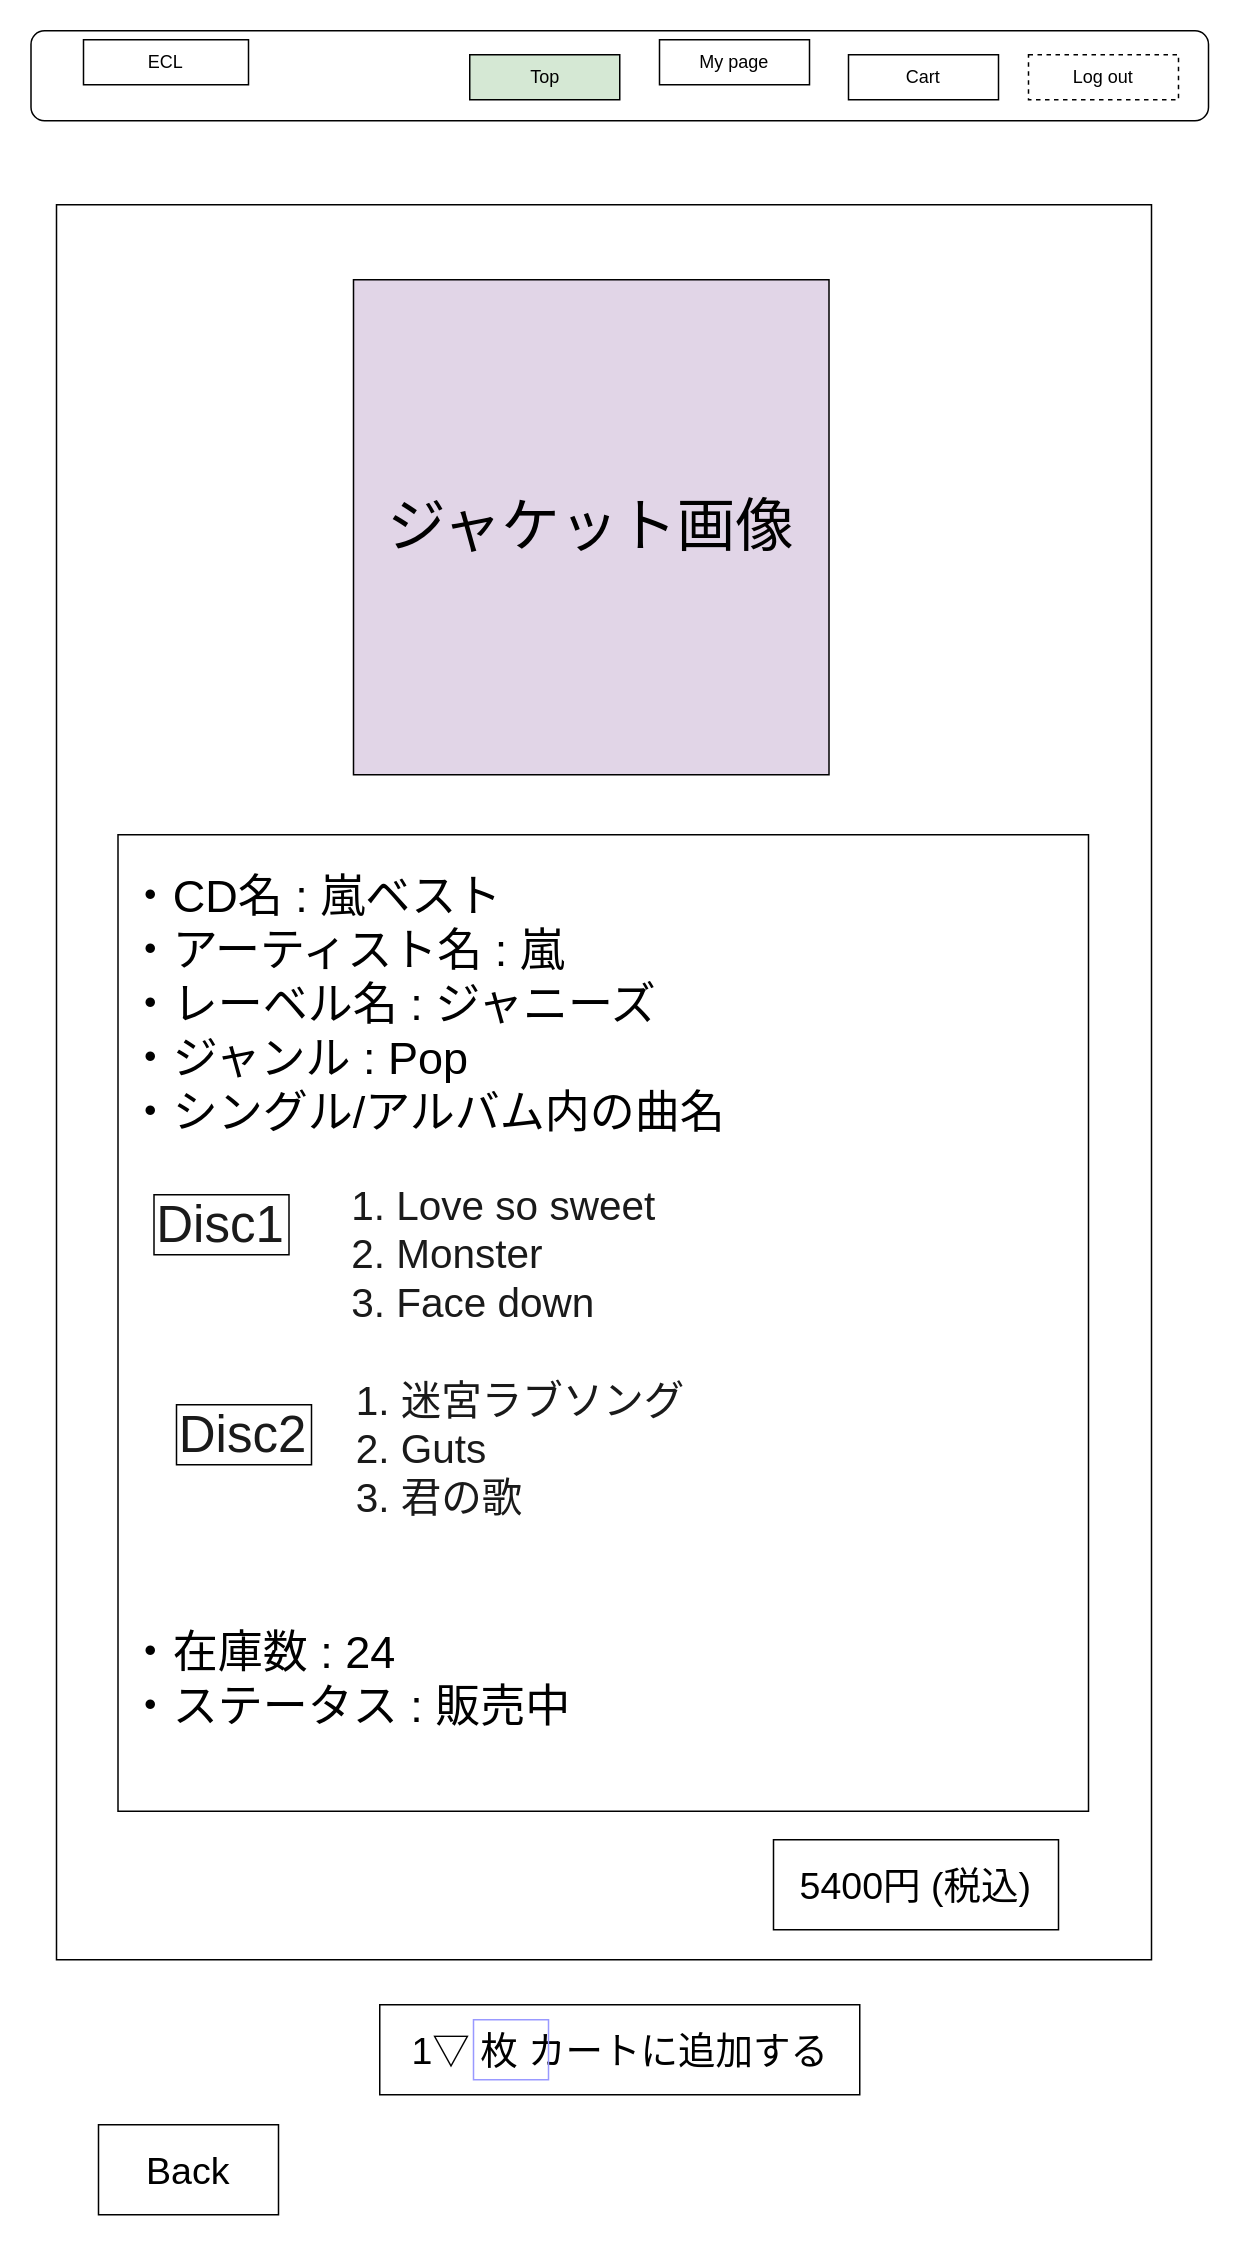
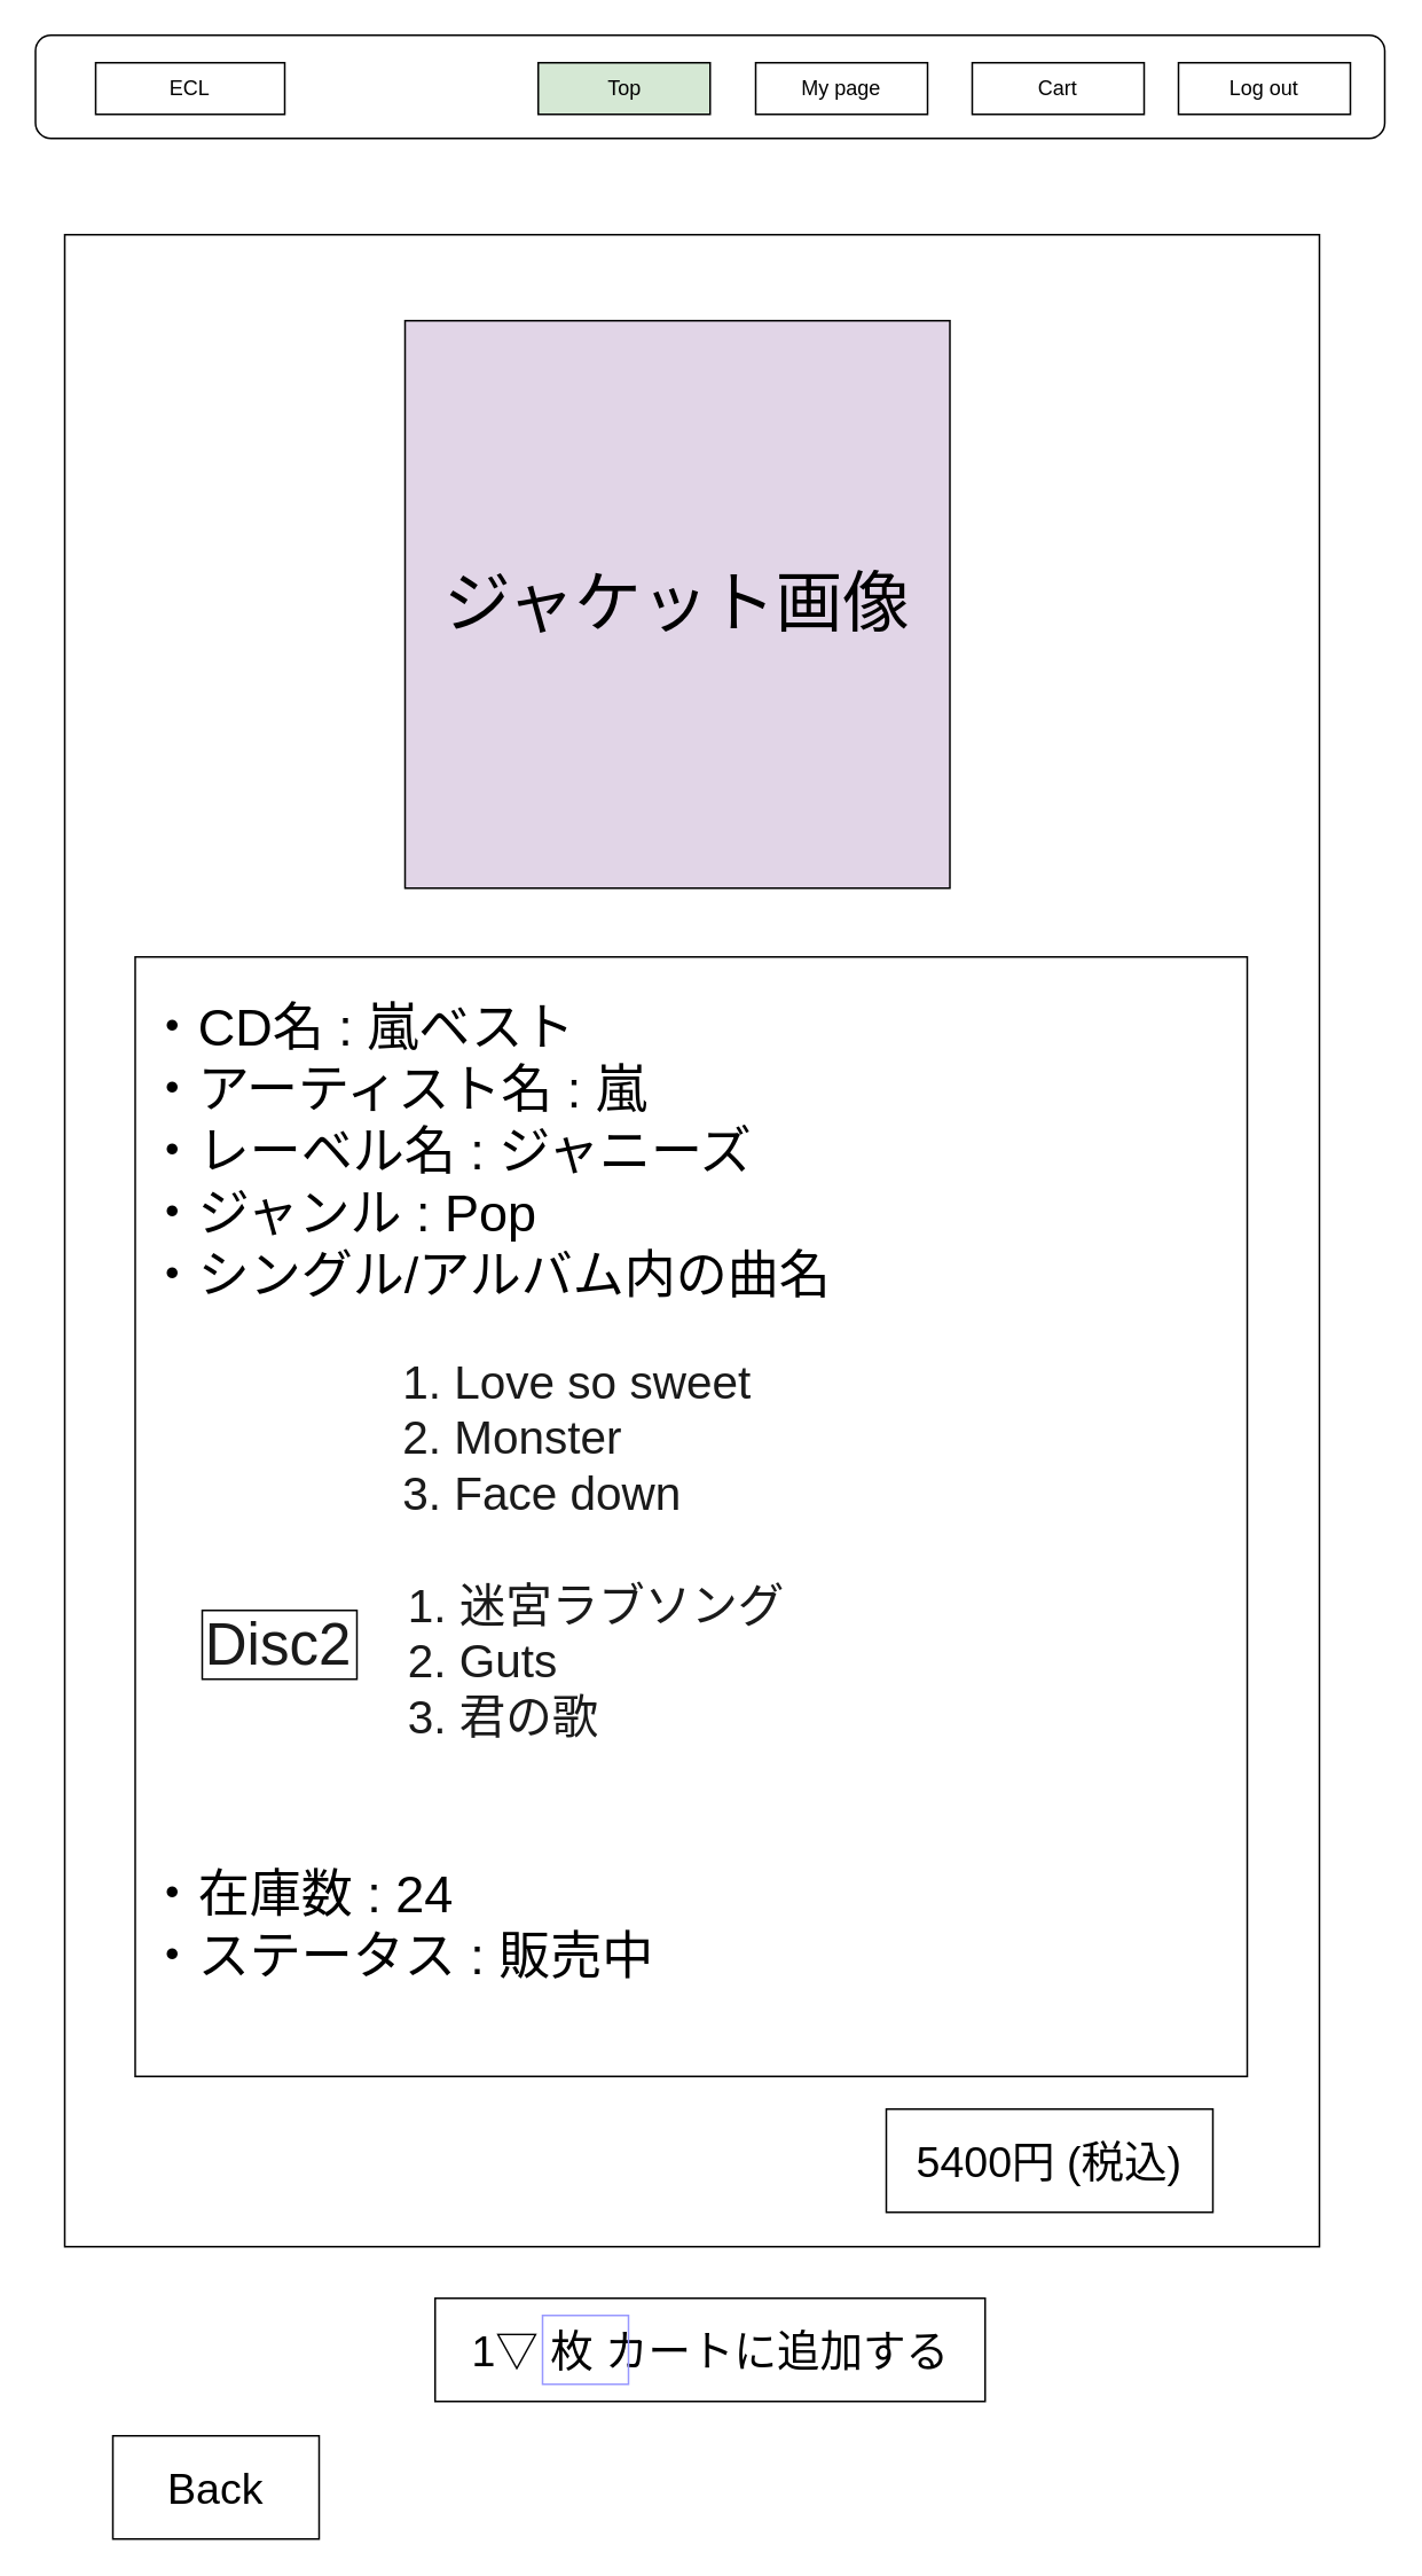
  <mxCell id="0" />
  <mxCell id="1" parent="0" />
  <mxCell id="2" value="" style="rounded=0;whiteSpace=wrap;html=1;" parent="1" vertex="1"><mxGeometry x="37" y="136" width="730" height="1170" as="geometry" /></mxCell>
  <mxCell id="3" value="&lt;font style=&quot;font-size: 39px&quot;&gt;ジャケット画像&lt;/font&gt;" style="rounded=0;whiteSpace=wrap;html=1;fillColor=#e1d5e7;" parent="1" vertex="1"><mxGeometry x="235" y="186" width="317" height="330" as="geometry" /></mxCell>
  <mxCell id="4" value="&lt;span style=&quot;font-size: 25px&quot;&gt;1▽ 枚 カートに追加する&lt;/span&gt;" style="rounded=0;whiteSpace=wrap;html=1;" parent="1" vertex="1"><mxGeometry x="252.5" y="1336" width="320" height="60" as="geometry" /></mxCell>
  <mxCell id="5" value="" style="rounded=1;whiteSpace=wrap;html=1;" parent="1" vertex="1"><mxGeometry x="20" y="20" width="785" height="60" as="geometry" /></mxCell>
- <mxCell id="6" value="ECL" style="rounded=0;whiteSpace=wrap;html=1;" parent="1" vertex="1"><mxGeometry x="55" y="26" width="110" height="30" as="geometry" /></mxCell>
+ <mxCell id="6" value="ECL" style="rounded=0;whiteSpace=wrap;html=1;" parent="1" vertex="1"><mxGeometry x="55" y="36" width="110" height="30" as="geometry" /></mxCell>
  <mxCell id="7" value="Top" style="rounded=0;whiteSpace=wrap;html=1;fillColor=#d5e8d4;" parent="1" vertex="1"><mxGeometry x="312.5" y="36" width="100" height="30" as="geometry" /></mxCell>
  <mxCell id="8" value="Cart" style="rounded=0;whiteSpace=wrap;html=1;" parent="1" vertex="1"><mxGeometry x="565" y="36" width="100" height="30" as="geometry" /></mxCell>
- <mxCell id="9" value="Log out" style="rounded=0;whiteSpace=wrap;html=1;dashed=1;" parent="1" vertex="1"><mxGeometry x="685" y="36" width="100" height="30" as="geometry" /></mxCell>
- <mxCell id="10" value="My page" style="rounded=0;whiteSpace=wrap;html=1;" parent="1" vertex="1"><mxGeometry x="439" y="26" width="100" height="30" as="geometry" /></mxCell>
+ <mxCell id="9" value="Log out" style="rounded=0;whiteSpace=wrap;html=1;" parent="1" vertex="1"><mxGeometry x="685" y="36" width="100" height="30" as="geometry" /></mxCell>
+ <mxCell id="10" value="My page" style="rounded=0;whiteSpace=wrap;html=1;" parent="1" vertex="1"><mxGeometry x="439" y="36" width="100" height="30" as="geometry" /></mxCell>
  <mxCell id="11" value="&lt;font style=&quot;font-size: 25px&quot;&gt;Back&lt;/font&gt;" style="rounded=0;whiteSpace=wrap;html=1;" parent="1" vertex="1"><mxGeometry x="65" y="1416" width="120" height="60" as="geometry" /></mxCell>
  <mxCell id="12" value="&lt;p style=&quot;line-height: 160%&quot;&gt;&lt;/p&gt;&lt;div style=&quot;text-align: left ; font-size: 30px&quot;&gt;&lt;span&gt;&lt;font style=&quot;font-size: 30px&quot;&gt;・CD名 : 嵐ベスト&amp;nbsp;&lt;/font&gt;&lt;/span&gt;&lt;/div&gt;&lt;div style=&quot;text-align: left ; font-size: 30px&quot;&gt;&lt;span&gt;&lt;font style=&quot;font-size: 30px&quot;&gt;・アーティスト名 : 嵐&lt;/font&gt;&lt;/span&gt;&lt;/div&gt;&lt;div style=&quot;text-align: left ; font-size: 30px&quot;&gt;&lt;span&gt;&lt;font style=&quot;font-size: 30px&quot;&gt;・レーベル名 : ジャニーズ&lt;/font&gt;&lt;/span&gt;&lt;/div&gt;&lt;div style=&quot;text-align: left ; font-size: 30px&quot;&gt;&lt;span&gt;&lt;font style=&quot;font-size: 30px&quot;&gt;・ジャンル : Pop&lt;/font&gt;&lt;/span&gt;&lt;/div&gt;&lt;div style=&quot;text-align: left ; font-size: 30px&quot;&gt;&lt;span&gt;&lt;font style=&quot;font-size: 30px&quot;&gt;・シングル/アルバム内の曲名&lt;/font&gt;&lt;/span&gt;&lt;/div&gt;&lt;div style=&quot;text-align: left ; font-size: 30px&quot;&gt;&lt;span&gt;&lt;font style=&quot;font-size: 30px&quot;&gt;　&lt;/font&gt;&lt;/span&gt;&lt;/div&gt;&lt;div style=&quot;text-align: left ; font-size: 30px&quot;&gt;&lt;br&gt;&lt;/div&gt;&lt;div style=&quot;text-align: left ; font-size: 30px&quot;&gt;&lt;span&gt;&lt;font style=&quot;font-size: 30px&quot;&gt;&lt;br&gt;&lt;/font&gt;&lt;/span&gt;&lt;/div&gt;&lt;div style=&quot;text-align: left ; font-size: 30px&quot;&gt;&lt;span&gt;&lt;font style=&quot;font-size: 30px&quot;&gt;&lt;br&gt;&lt;/font&gt;&lt;/span&gt;&lt;/div&gt;&lt;div style=&quot;text-align: left ; font-size: 30px&quot;&gt;&lt;span&gt;&lt;font style=&quot;font-size: 30px&quot;&gt;&lt;br&gt;&lt;/font&gt;&lt;/span&gt;&lt;/div&gt;&lt;div style=&quot;text-align: left ; font-size: 30px&quot;&gt;&lt;span&gt;&lt;font style=&quot;font-size: 30px&quot;&gt;&amp;nbsp; &amp;nbsp;&amp;nbsp;&lt;/font&gt;&lt;/span&gt;&lt;/div&gt;&lt;div style=&quot;text-align: left ; font-size: 30px&quot;&gt;&lt;span&gt;&lt;font style=&quot;font-size: 30px&quot;&gt;&lt;br&gt;&lt;/font&gt;&lt;/span&gt;&lt;/div&gt;&lt;div style=&quot;text-align: left ; font-size: 30px&quot;&gt;&lt;span&gt;&lt;font style=&quot;font-size: 30px&quot;&gt;&lt;br&gt;&lt;/font&gt;&lt;/span&gt;&lt;/div&gt;&lt;div style=&quot;text-align: left ; font-size: 30px&quot;&gt;&lt;br&gt;&lt;/div&gt;&lt;div style=&quot;text-align: left ; font-size: 30px&quot;&gt;&lt;span&gt;&lt;font style=&quot;font-size: 30px&quot;&gt;・在庫数 : 24&lt;/font&gt;&lt;/span&gt;&lt;/div&gt;&lt;div style=&quot;text-align: left ; font-size: 30px&quot;&gt;&lt;span&gt;&lt;font style=&quot;font-size: 30px&quot;&gt;・ステータス : 販売中&lt;/font&gt;&lt;/span&gt;&lt;/div&gt;&lt;p&gt;&lt;/p&gt;" style="rounded=0;whiteSpace=wrap;html=1;align=left;verticalAlign=top;spacing=7;" parent="1" vertex="1"><mxGeometry x="78" y="556" width="647" height="651" as="geometry" /></mxCell>
  <mxCell id="13" value="&lt;span style=&quot;font-size: 25px&quot;&gt;5400円 (税込)&lt;/span&gt;" style="rounded=0;whiteSpace=wrap;html=1;" parent="1" vertex="1"><mxGeometry x="515" y="1226" width="190" height="60" as="geometry" /></mxCell>
- <mxCell id="14" value="Disc1" style="rounded=0;whiteSpace=wrap;html=1;fillColor=none;fontSize=34;fontColor=#1A1A1A;align=left;" parent="1" vertex="1"><mxGeometry x="102" y="796" width="90" height="40" as="geometry" /></mxCell>
  <mxCell id="15" value="1. Love so sweet&lt;br style=&quot;font-size: 27px;&quot;&gt;2. Monster&lt;br style=&quot;font-size: 27px;&quot;&gt;3. Face down&lt;br style=&quot;font-size: 27px;&quot;&gt;" style="rounded=1;whiteSpace=wrap;html=1;fillColor=none;fontSize=27;fontColor=#1A1A1A;align=left;strokeColor=none;" parent="1" vertex="1"><mxGeometry x="232" y="806" width="393" height="60" as="geometry" /></mxCell>
  <mxCell id="16" value="Disc2" style="rounded=0;whiteSpace=wrap;html=1;fillColor=none;fontSize=34;fontColor=#1A1A1A;align=left;" parent="1" vertex="1"><mxGeometry x="117" y="936" width="90" height="40" as="geometry" /></mxCell>
  <mxCell id="17" value="1. 迷宮ラブソング&lt;br style=&quot;font-size: 27px&quot;&gt;2. Guts&lt;br style=&quot;font-size: 27px&quot;&gt;3. 君の歌&lt;br style=&quot;font-size: 27px&quot;&gt;" style="rounded=1;whiteSpace=wrap;html=1;fillColor=none;fontSize=27;fontColor=#1A1A1A;align=left;strokeColor=none;" parent="1" vertex="1"><mxGeometry x="235" y="936" width="393" height="60" as="geometry" /></mxCell>
  <mxCell id="18" value="" style="rounded=0;whiteSpace=wrap;html=1;fillColor=none;fontSize=27;fontColor=#1A1A1A;align=left;strokeColor=#9999FF;" parent="1" vertex="1"><mxGeometry x="315" y="1346" width="50" height="40" as="geometry" /></mxCell>
